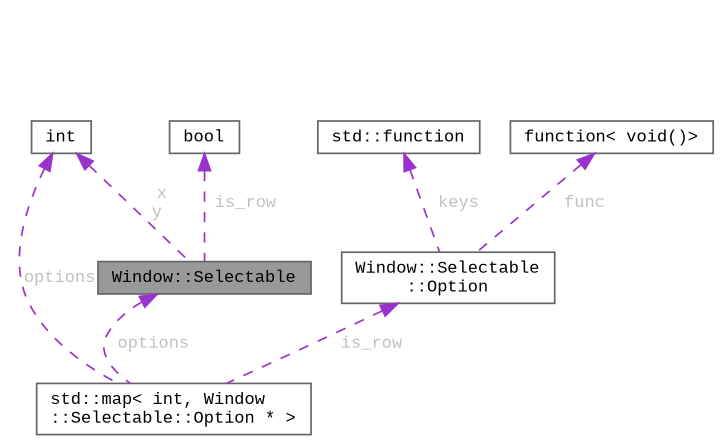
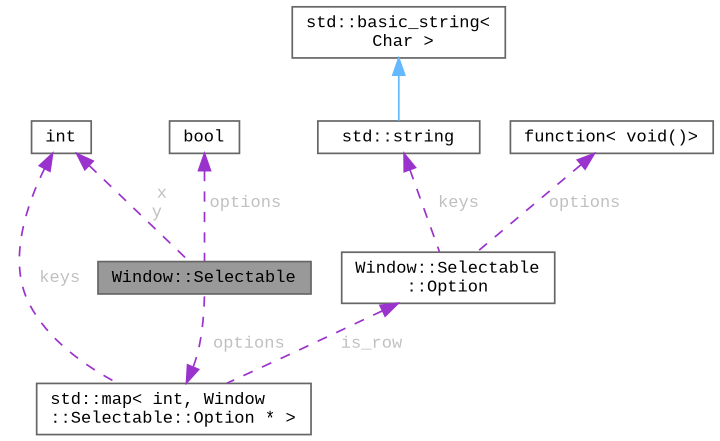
  digraph {
    fontname="Liberation Mono"
    node [color=gray40 fillcolor=white fontname="Liberation Mono" fontsize=10 shape=box style=filled]
    edge [color=darkorchid3 dir=back fontcolor=grey fontname="Liberation Mono" fontsize=10 labelfontname=Helvetica labelfontsize=10 style=dashed]
    n1 [fillcolor=grey60 fontcolor=black height=0.2 label="Window::Selectable" width=0.4]
    n2 [height=0.2 label=int width=0.4]
    n3 [height=0.2 label="std::map\< int, Window\l::Selectable::Option * \>" width=0.4]
    n4 [height=0.2 label=bool width=0.4]
    n5 [height=0.2 label="Window::Selectable\l::Option" width=0.4]
-   n6 [height=0.2 label="std::function" width=0.4]
+   n6 [height=0.2 label="std::string" width=0.4]
+   n7 [height=0.2 label="std::basic_string\<\l Char \>" width=0.4]
    n8 [height=0.2 label="function\< void()\>" width=0.4]
    n2 -> n1 [label=" x\ny"]
-   n2 -> n3 [label=" options"]
-   n1 -> n3 [label=" options"]
-   n4 -> n1 [label=" is_row"]
+   n2 -> n3 [label=" keys"]
+   n3 -> n1 [label=" options"]
+   n4 -> n1 [label=" options"]
    n5 -> n3 [label=" is_row"]
    n6 -> n5 [label=" keys"]
-   n8 -> n5 [label=" func"]
+   n7 -> n6 [color=steelblue1 style=solid fontcolor=""]
+   n8 -> n5 [label=" options"]
  }
